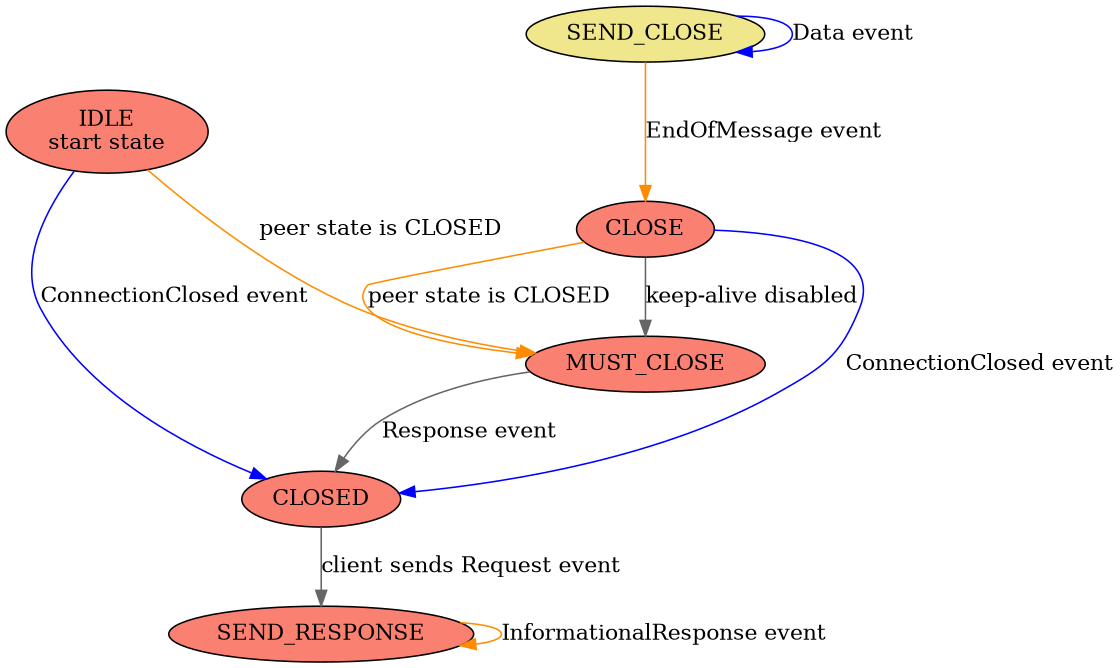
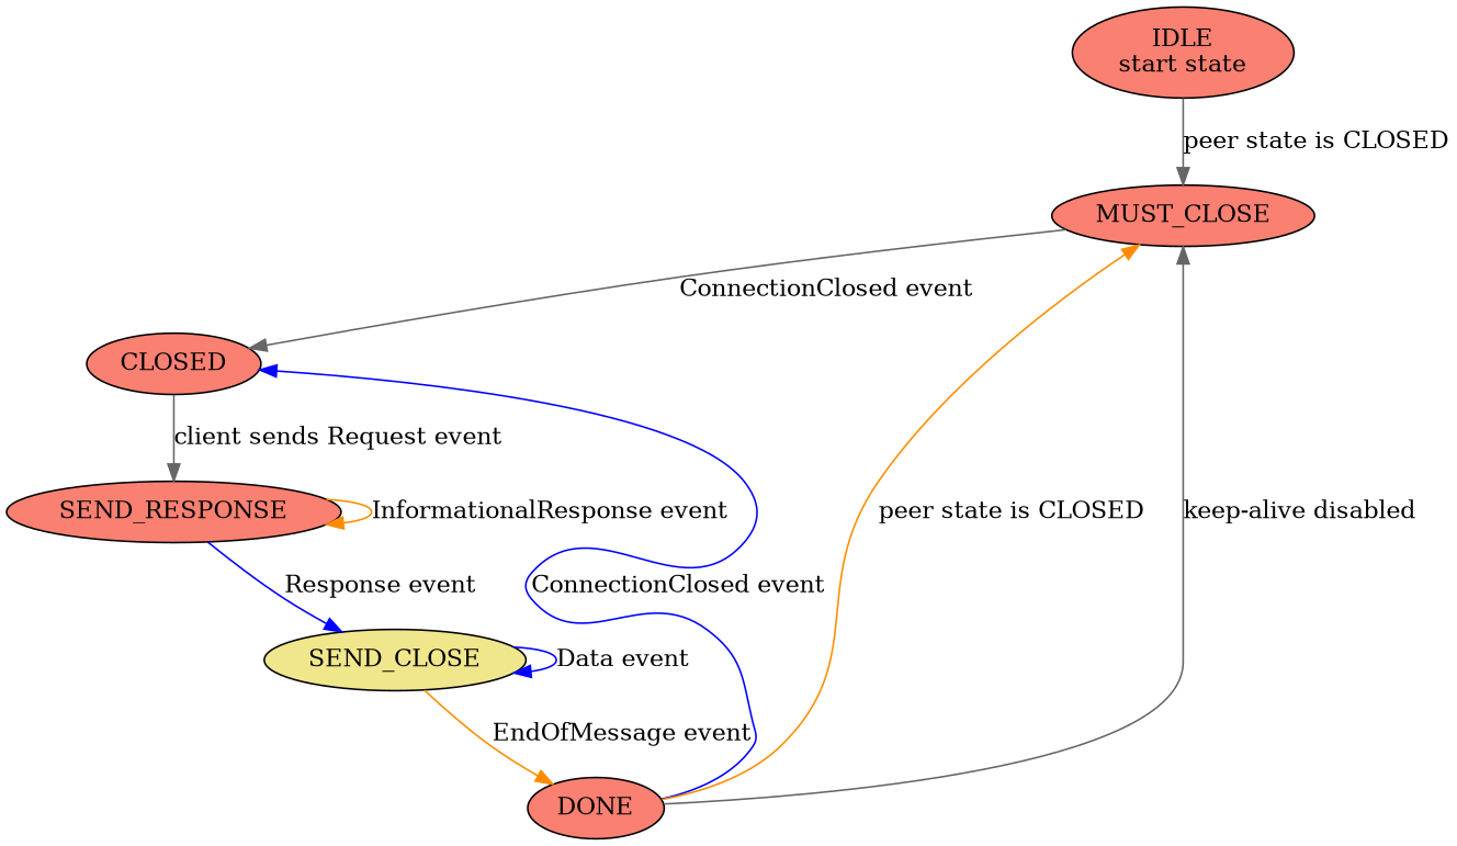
  digraph {
    node [fillcolor=salmon style=filled]
    edge [color=blue]
    n1 [label="IDLE\nstart state"]
    CLOSED
    MUST_CLOSE
    SEND_RESPONSE
    n5 [fillcolor=khaki label=SEND_CLOSE]
-   DONE [label=CLOSE]
-   n1 -> CLOSED [label="ConnectionClosed event" weight=0]
-   n1 -> MUST_CLOSE [color=darkorange label="peer state is CLOSED" weight=0]
+   DONE
+   n1 -> MUST_CLOSE [color=gray40 label="peer state is CLOSED" weight=0]
    CLOSED -> SEND_RESPONSE [color=gray40 label="client sends Request event"]
-   MUST_CLOSE -> CLOSED [color=gray40 label="Response event" weight=0]
+   MUST_CLOSE -> CLOSED [color=gray40 label="ConnectionClosed event" weight=0]
    SEND_RESPONSE -> SEND_RESPONSE [color=darkorange label="InformationalResponse event"]
+   SEND_RESPONSE -> n5 [label="Response event"]
    n5 -> n5 [label="Data event"]
    n5 -> DONE [color=darkorange label="EndOfMessage event"]
    DONE -> CLOSED [label="ConnectionClosed event" weight=0]
    DONE -> MUST_CLOSE [color=darkorange label="peer state is CLOSED" weight=0]
    DONE -> MUST_CLOSE [color=gray40 label="keep-alive disabled" weight=1]
  }
